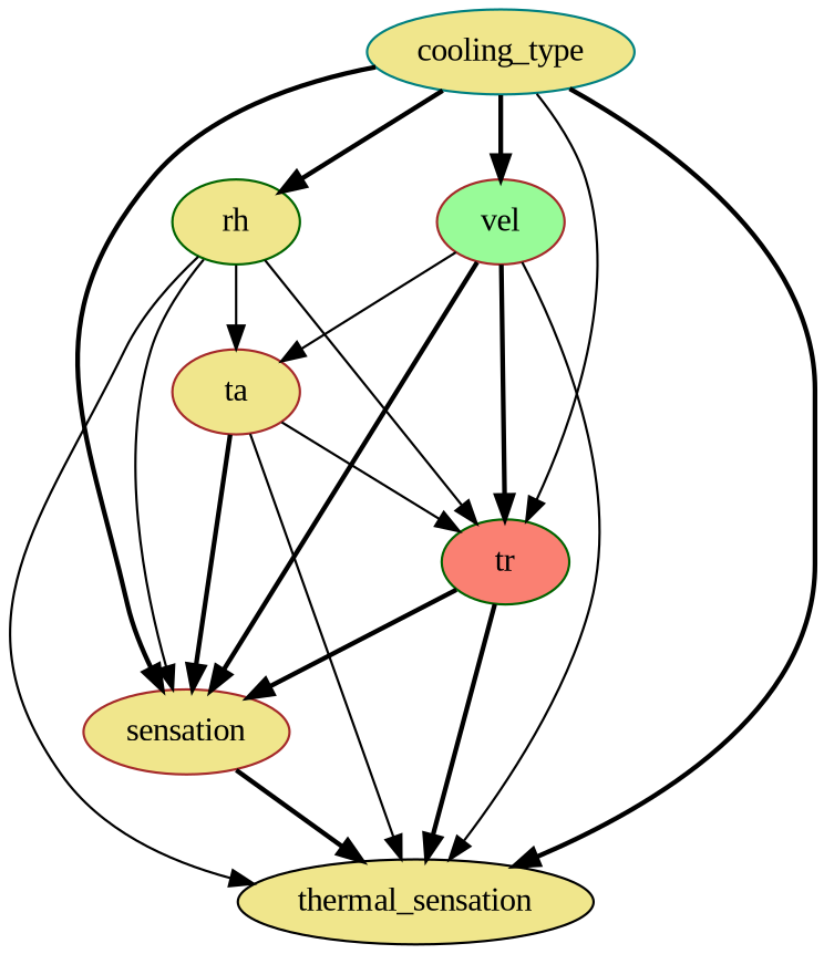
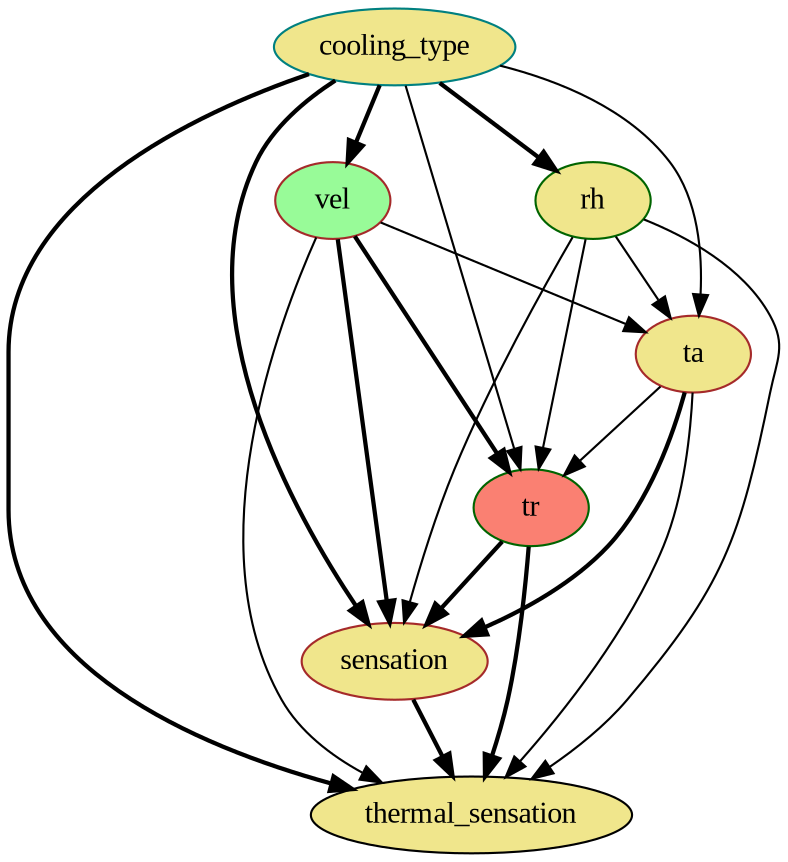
  digraph {
    fontname="Liberation Serif"
    node [color=brown fillcolor=khaki fontname="Liberation Serif" style=filled]
    edge [fontname="Liberation Serif" style=bold]
    tr [color=darkgreen fillcolor=salmon]
    ta
    n3 [label=sensation]
    thermal_sensation [color=black]
    vel [fillcolor=palegreen]
    rh [color=darkgreen]
    cooling_type [color=teal]
    tr -> n3
    tr -> thermal_sensation
    ta -> tr [style=solid]
    ta -> n3
    ta -> thermal_sensation [style=solid]
    n3 -> thermal_sensation
    vel -> tr
    vel -> ta [style=solid]
    vel -> n3
    vel -> thermal_sensation [style=solid]
    rh -> tr [style=solid]
    rh -> ta [style=solid]
    rh -> n3 [style=solid]
    rh -> thermal_sensation [style=solid]
    cooling_type -> tr [style=solid]
+   cooling_type -> ta [style=solid]
    cooling_type -> n3
    cooling_type -> thermal_sensation
    cooling_type -> vel
    cooling_type -> rh
  }
